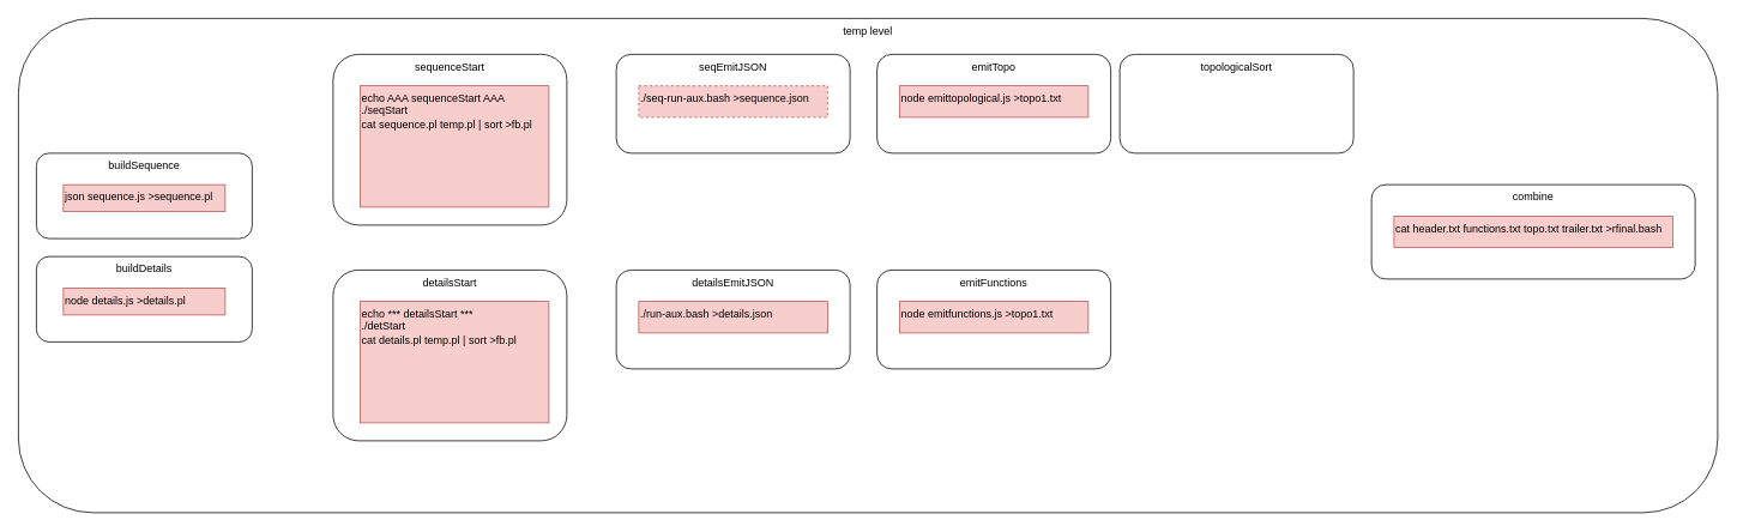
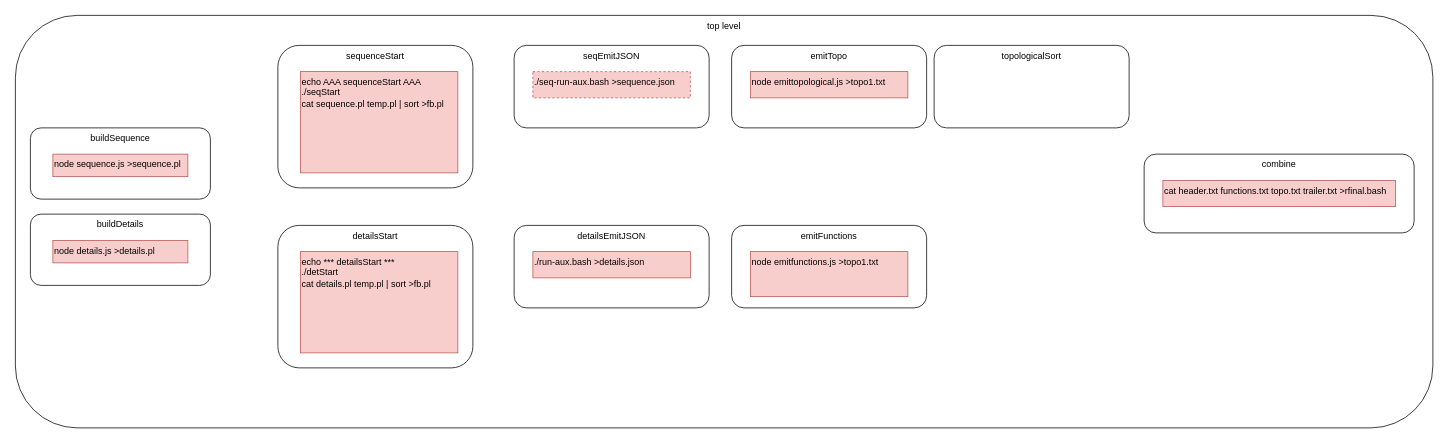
  <mxCell id="0" />
  <mxCell id="1" parent="0" />
- <mxCell id="2" value="temp level" style="rounded=1;whiteSpace=wrap;html=1;verticalAlign=top;" parent="1" vertex="1"><mxGeometry x="20" y="20" width="1890" height="550" as="geometry" /></mxCell>
+ <mxCell id="2" value="top level" style="rounded=1;whiteSpace=wrap;html=1;verticalAlign=top;" parent="1" vertex="1"><mxGeometry x="20" y="20" width="1890" height="550" as="geometry" /></mxCell>
  <mxCell id="3" value="sequenceStart" style="rounded=1;whiteSpace=wrap;html=1;verticalAlign=top;" parent="1" vertex="1"><mxGeometry x="370" y="60" width="260" height="190" as="geometry" /></mxCell>
  <mxCell id="4" value="&lt;div&gt;&lt;div&gt;echo AAA sequenceStart AAA&lt;/div&gt;&lt;div&gt;./seqStart&lt;/div&gt;&lt;div&gt;&lt;span&gt;cat sequence.pl temp.pl | sort &amp;gt;fb.pl&lt;/span&gt;&lt;br&gt;&lt;/div&gt;&lt;/div&gt;&lt;div&gt;&lt;br&gt;&lt;/div&gt;" style="rounded=0;whiteSpace=wrap;html=1;align=left;fillColor=#f8cecc;strokeColor=#b85450;verticalAlign=top;" parent="1" vertex="1"><mxGeometry x="400" y="95" width="210" height="135" as="geometry" /></mxCell>
  <mxCell id="5" value="buildSequence" style="rounded=1;whiteSpace=wrap;html=1;verticalAlign=top;" parent="1" vertex="1"><mxGeometry x="40" y="170" width="240" height="95" as="geometry" /></mxCell>
- <mxCell id="6" value="&lt;div&gt;&lt;div&gt;&lt;div&gt;json sequence.js &amp;gt;sequence.pl&lt;/div&gt;&lt;/div&gt;&lt;/div&gt;&lt;div&gt;&lt;br&gt;&lt;/div&gt;" style="rounded=0;whiteSpace=wrap;html=1;align=left;fillColor=#f8cecc;strokeColor=#b85450;verticalAlign=top;" parent="1" vertex="1"><mxGeometry x="70" y="205" width="180" height="30" as="geometry" /></mxCell>
+ <mxCell id="6" value="&lt;div&gt;&lt;div&gt;&lt;div&gt;node sequence.js &amp;gt;sequence.pl&lt;/div&gt;&lt;/div&gt;&lt;/div&gt;&lt;div&gt;&lt;br&gt;&lt;/div&gt;" style="rounded=0;whiteSpace=wrap;html=1;align=left;fillColor=#f8cecc;strokeColor=#b85450;verticalAlign=top;" parent="1" vertex="1"><mxGeometry x="70" y="205" width="180" height="30" as="geometry" /></mxCell>
  <mxCell id="7" value="buildDetails" style="rounded=1;whiteSpace=wrap;html=1;verticalAlign=top;" parent="1" vertex="1"><mxGeometry x="40" y="285" width="240" height="95" as="geometry" /></mxCell>
  <mxCell id="8" value="&lt;div&gt;&lt;div&gt;&lt;div&gt;&lt;div&gt;node details.js &amp;gt;details.pl&lt;/div&gt;&lt;/div&gt;&lt;/div&gt;&lt;/div&gt;" style="rounded=0;whiteSpace=wrap;html=1;align=left;fillColor=#f8cecc;strokeColor=#b85450;verticalAlign=top;" parent="1" vertex="1"><mxGeometry x="70" y="320" width="180" height="30" as="geometry" /></mxCell>
  <mxCell id="9" value="seqEmitJSON" style="rounded=1;whiteSpace=wrap;html=1;verticalAlign=top;" parent="1" vertex="1"><mxGeometry x="685" y="60" width="260" height="110" as="geometry" /></mxCell>
  <mxCell id="10" value="&lt;div&gt;&lt;div&gt;&lt;div&gt;./seq-run-aux.bash &amp;gt;sequence.json&lt;/div&gt;&lt;/div&gt;&lt;/div&gt;&lt;div&gt;&lt;br&gt;&lt;/div&gt;" style="rounded=0;whiteSpace=wrap;html=1;align=left;fillColor=#f8cecc;strokeColor=#b85450;verticalAlign=top;dashed=1;" parent="1" vertex="1"><mxGeometry x="710" y="95" width="210" height="35" as="geometry" /></mxCell>
  <mxCell id="11" value="emitTopo" style="rounded=1;whiteSpace=wrap;html=1;verticalAlign=top;" parent="1" vertex="1"><mxGeometry x="975" y="60" width="260" height="110" as="geometry" /></mxCell>
  <mxCell id="12" value="&lt;div&gt;&lt;div&gt;&lt;div&gt;&lt;div&gt;node emittopological.js &amp;gt;topo1.txt&lt;/div&gt;&lt;div&gt;&lt;br&gt;&lt;/div&gt;&lt;/div&gt;&lt;/div&gt;&lt;/div&gt;" style="rounded=0;whiteSpace=wrap;html=1;align=left;fillColor=#f8cecc;strokeColor=#b85450;verticalAlign=top;" parent="1" vertex="1"><mxGeometry x="1000" y="95" width="210" height="35" as="geometry" /></mxCell>
  <mxCell id="13" value="topologicalSort" style="rounded=1;whiteSpace=wrap;html=1;verticalAlign=top;" parent="1" vertex="1"><mxGeometry x="1245" y="60" width="260" height="110" as="geometry" /></mxCell>
  <mxCell id="14" value="detailsStart" style="rounded=1;whiteSpace=wrap;html=1;verticalAlign=top;" parent="1" vertex="1"><mxGeometry x="370" y="300" width="260" height="190" as="geometry" /></mxCell>
  <mxCell id="15" value="&lt;div&gt;&lt;div&gt;echo *** detailsStart ***&lt;/div&gt;&lt;div&gt;&lt;span&gt;./detStart&lt;/span&gt;&lt;/div&gt;&lt;div&gt;&lt;span&gt;cat details.pl temp.pl | sort &amp;gt;fb.pl&lt;/span&gt;&lt;/div&gt;&lt;/div&gt;&lt;div&gt;&lt;br&gt;&lt;/div&gt;" style="rounded=0;whiteSpace=wrap;html=1;align=left;fillColor=#f8cecc;strokeColor=#b85450;verticalAlign=top;" parent="1" vertex="1"><mxGeometry x="400" y="335" width="210" height="135" as="geometry" /></mxCell>
  <mxCell id="16" value="detailsEmitJSON" style="rounded=1;whiteSpace=wrap;html=1;verticalAlign=top;" parent="1" vertex="1"><mxGeometry x="685" y="300" width="260" height="110" as="geometry" /></mxCell>
  <mxCell id="17" value="&lt;div&gt;&lt;div&gt;&lt;div&gt;./run-aux.bash &amp;gt;details.json&lt;/div&gt;&lt;/div&gt;&lt;/div&gt;&lt;div&gt;&lt;br&gt;&lt;/div&gt;" style="rounded=0;whiteSpace=wrap;html=1;align=left;fillColor=#f8cecc;strokeColor=#b85450;verticalAlign=top;" parent="1" vertex="1"><mxGeometry x="710" y="335" width="210" height="35" as="geometry" /></mxCell>
  <mxCell id="18" value="emitFunctions" style="rounded=1;whiteSpace=wrap;html=1;verticalAlign=top;" parent="1" vertex="1"><mxGeometry x="975" y="300" width="260" height="110" as="geometry" /></mxCell>
- <mxCell id="19" value="&lt;div&gt;&lt;div&gt;&lt;div&gt;&lt;div&gt;node emitfunctions.js &amp;gt;topo1.txt&lt;/div&gt;&lt;div&gt;&lt;br&gt;&lt;/div&gt;&lt;/div&gt;&lt;/div&gt;&lt;/div&gt;" style="rounded=0;whiteSpace=wrap;html=1;align=left;fillColor=#f8cecc;strokeColor=#b85450;verticalAlign=top;" parent="1" vertex="1"><mxGeometry x="1000" y="335" width="210" height="35" as="geometry" /></mxCell>
+ <mxCell id="19" value="&lt;div&gt;&lt;div&gt;&lt;div&gt;&lt;div&gt;node emitfunctions.js &amp;gt;topo1.txt&lt;/div&gt;&lt;div&gt;&lt;br&gt;&lt;/div&gt;&lt;/div&gt;&lt;/div&gt;&lt;/div&gt;" style="rounded=0;whiteSpace=wrap;html=1;align=left;fillColor=#f8cecc;strokeColor=#b85450;verticalAlign=top;" parent="1" vertex="1"><mxGeometry x="1000" y="335" width="210" height="60" as="geometry" /></mxCell>
  <mxCell id="20" value="combine" style="rounded=1;whiteSpace=wrap;html=1;verticalAlign=top;" parent="1" vertex="1"><mxGeometry x="1525" y="205" width="360" height="105" as="geometry" /></mxCell>
  <mxCell id="21" value="&lt;div&gt;&lt;div&gt;&lt;div&gt;cat header.txt functions.txt topo.txt trailer.txt &amp;gt;rfinal.bash&lt;/div&gt;&lt;/div&gt;&lt;/div&gt;" style="rounded=0;whiteSpace=wrap;html=1;align=left;fillColor=#f8cecc;strokeColor=#b85450;verticalAlign=top;" parent="1" vertex="1"><mxGeometry x="1550" y="240" width="310" height="35" as="geometry" /></mxCell>
